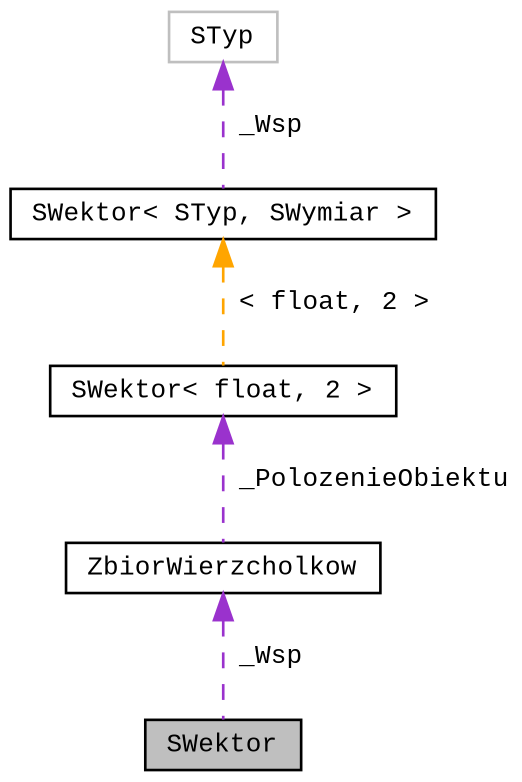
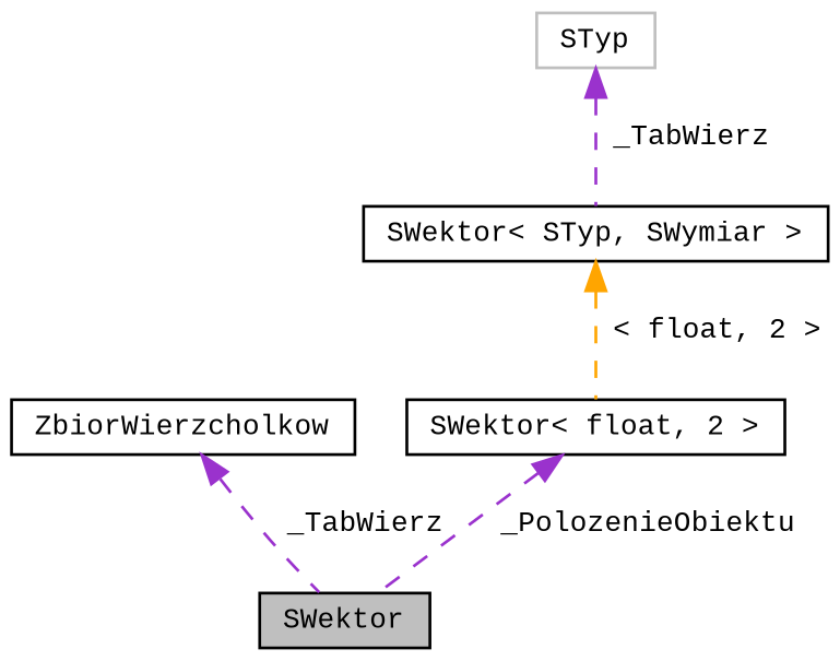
  digraph {
    fontname="Liberation Mono"
    node [color=black fillcolor=white fontname="Liberation Mono" fontsize=10 shape=record style=filled]
    edge [color=darkorchid3 dir=back fontname="Liberation Mono" fontsize=10 labelfontname=Helvetica labelfontsize=10 style=dashed]
    n1 [fillcolor=grey75 fontcolor=black height=0.2 label=SWektor width=0.4]
    n2 [height=0.2 label=ZbiorWierzcholkow width=0.4]
    n3 [height=0.2 label="SWektor\< float, 2 \>" width=0.4]
    n4 [height=0.2 label="SWektor\< STyp, SWymiar \>" width=0.4]
    n5 [color=grey75 height=0.2 label=STyp width=0.4]
-   n2 -> n1 [label=" _Wsp"]
-   n3 -> n2 [label=" _PolozenieObiektu"]
+   n2 -> n1 [label=" _TabWierz"]
+   n3 -> n1 [label=" _PolozenieObiektu"]
    n4 -> n3 [color=orange label=" \< float, 2 \>"]
-   n5 -> n4 [label=" _Wsp"]
+   n5 -> n4 [label=" _TabWierz"]
  }
